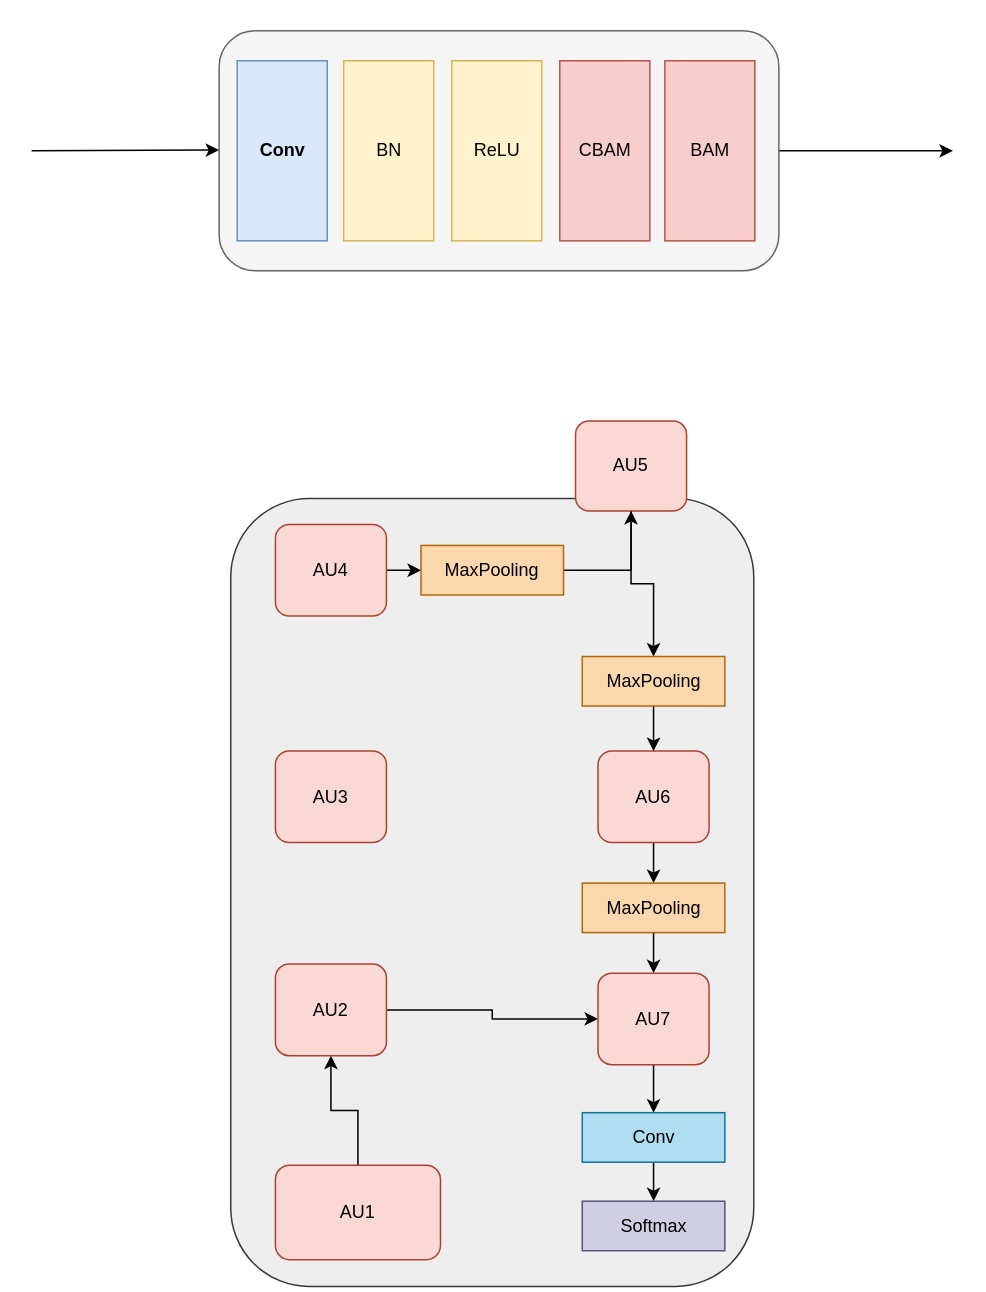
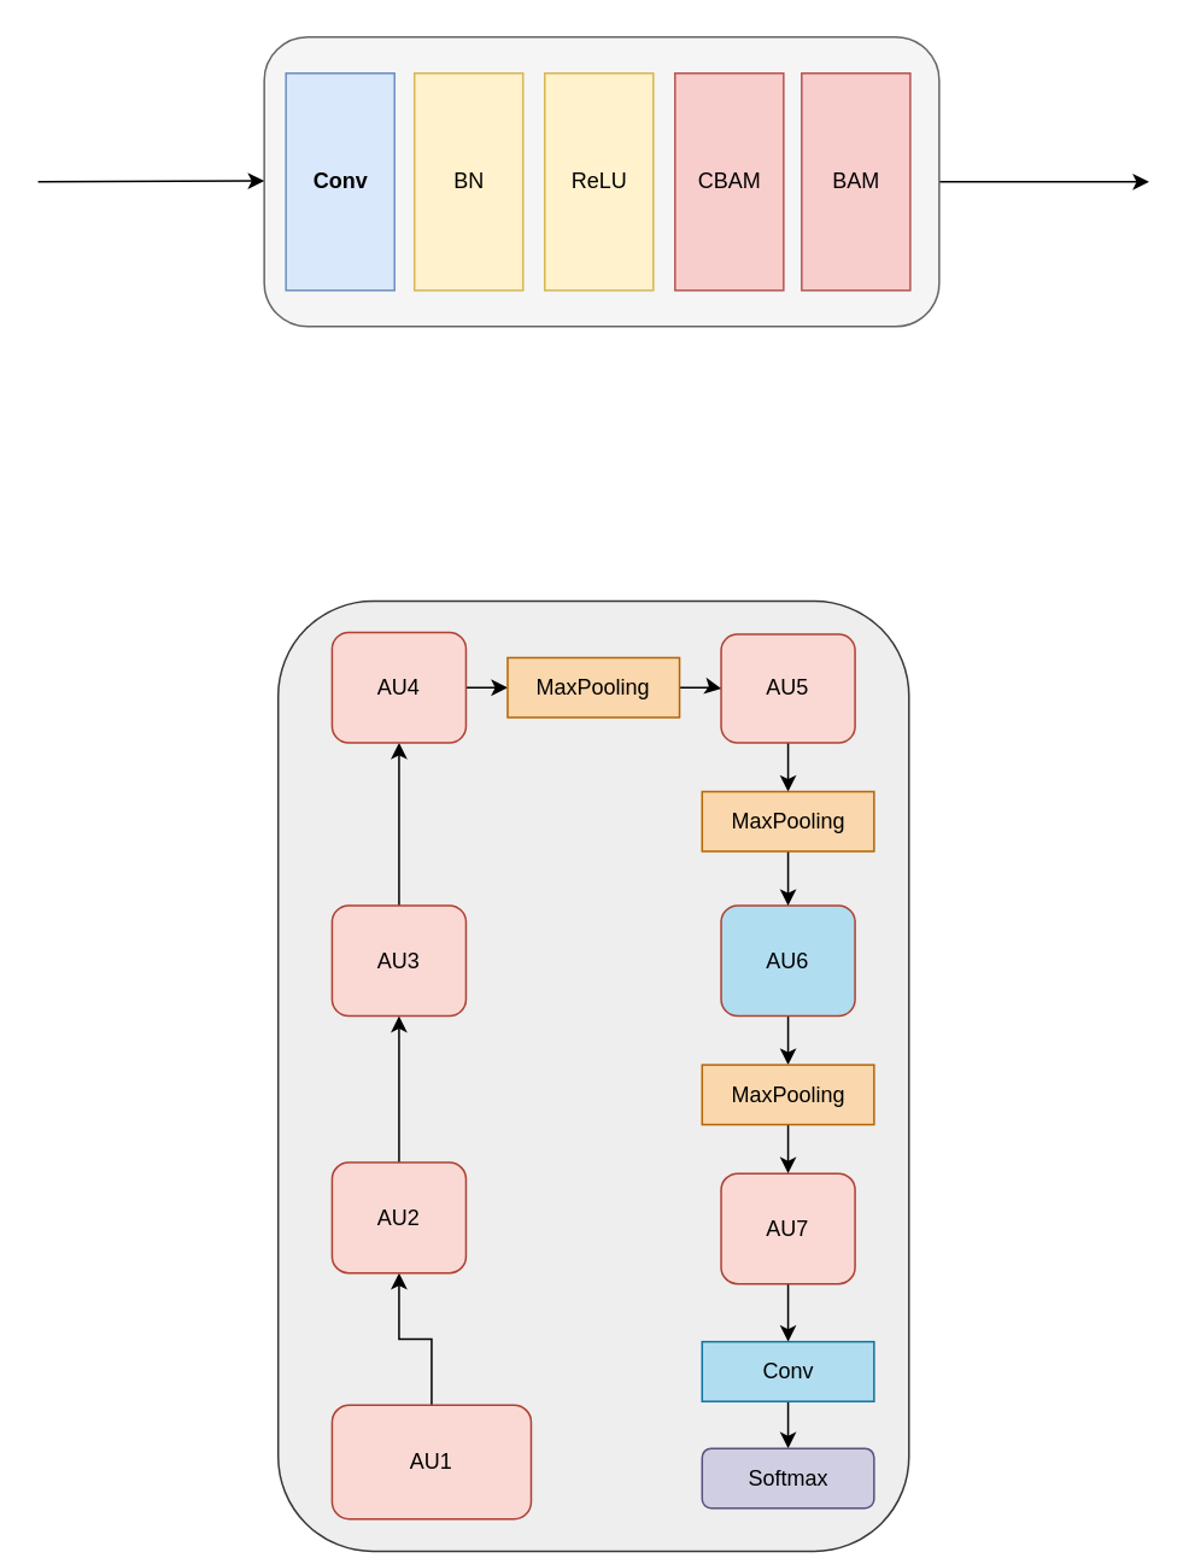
  <mxCell id="0" />
  <mxCell id="1" parent="0" />
  <mxCell id="2" value="" style="rounded=1;whiteSpace=wrap;html=1;rotation=90;fillColor=#eeeeee;strokeColor=#36393d;" vertex="1" parent="1"><mxGeometry x="65" y="420" width="525.01" height="348.56" as="geometry" /></mxCell>
  <mxCell id="3" value="" style="edgeStyle=orthogonalEdgeStyle;rounded=0;orthogonalLoop=1;jettySize=auto;html=1;" edge="1" parent="1" source="4"><mxGeometry relative="1" as="geometry"><mxPoint x="634.51" y="100" as="targetPoint" /></mxGeometry></mxCell>
  <mxCell id="4" value="" style="rounded=1;whiteSpace=wrap;html=1;fillColor=#f5f5f5;fontColor=#333333;strokeColor=#666666;" vertex="1" parent="1"><mxGeometry x="145.51" y="20" width="373" height="160" as="geometry" /></mxCell>
  <mxCell id="5" value="" style="endArrow=classic;html=1;rounded=0;" edge="1" parent="1"><mxGeometry width="50" height="50" relative="1" as="geometry"><mxPoint x="20.51" y="100" as="sourcePoint" /><mxPoint x="145.51" y="99.5" as="targetPoint" /></mxGeometry></mxCell>
  <mxCell id="6" value="Conv" style="rounded=0;whiteSpace=wrap;html=1;rotation=90;flipV=0;flipH=0;horizontal=0;fontStyle=1;fillColor=#dae8fc;strokeColor=#6c8ebf;" vertex="1" parent="1"><mxGeometry x="127.51" y="70" width="120" height="60" as="geometry" /></mxCell>
  <mxCell id="7" value="BN" style="rounded=0;whiteSpace=wrap;html=1;rotation=90;flipV=0;flipH=0;horizontal=0;fillColor=#fff2cc;strokeColor=#d6b656;" vertex="1" parent="1"><mxGeometry x="198.51" y="70" width="120" height="60" as="geometry" /></mxCell>
  <mxCell id="8" value="ReLU" style="rounded=0;whiteSpace=wrap;html=1;rotation=90;flipV=0;flipH=0;horizontal=0;fillColor=#fff2cc;strokeColor=#d6b656;" vertex="1" parent="1"><mxGeometry x="270.51" y="70" width="120" height="60" as="geometry" /></mxCell>
  <mxCell id="9" value="CBAM" style="rounded=0;whiteSpace=wrap;html=1;rotation=90;flipV=0;flipH=0;horizontal=0;fillColor=#f8cecc;strokeColor=#b85450;" vertex="1" parent="1"><mxGeometry x="342.51" y="70" width="120" height="60" as="geometry" /></mxCell>
  <mxCell id="10" value="BAM" style="rounded=0;whiteSpace=wrap;html=1;rotation=90;flipV=0;flipH=0;horizontal=0;fillColor=#f8cecc;strokeColor=#b85450;" vertex="1" parent="1"><mxGeometry x="412.51" y="70" width="120" height="60" as="geometry" /></mxCell>
  <mxCell id="11" value="" style="edgeStyle=orthogonalEdgeStyle;rounded=0;orthogonalLoop=1;jettySize=auto;html=1;" edge="1" parent="1" source="12" target="14"><mxGeometry relative="1" as="geometry" /></mxCell>
  <mxCell id="12" value="AU1" style="rounded=1;whiteSpace=wrap;html=1;fillColor=#fad9d5;strokeColor=#ae4132;" vertex="1" parent="1"><mxGeometry x="183" y="776" width="110" height="63" as="geometry" /></mxCell>
- <mxCell id="13" value="" style="edgeStyle=orthogonalEdgeStyle;rounded=0;orthogonalLoop=1;jettySize=auto;html=1;" edge="1" parent="1" source="14" target="20"><mxGeometry relative="1" as="geometry" /></mxCell>
+ <mxCell id="13" value="" style="edgeStyle=orthogonalEdgeStyle;rounded=0;orthogonalLoop=1;jettySize=auto;html=1;" edge="1" parent="1" source="14" target="16"><mxGeometry relative="1" as="geometry" /></mxCell>
  <mxCell id="14" value="AU2" style="rounded=1;whiteSpace=wrap;html=1;fillColor=#fad9d5;strokeColor=#ae4132;" vertex="1" parent="1"><mxGeometry x="183" y="642" width="74" height="61" as="geometry" /></mxCell>
+ <mxCell id="15" value="" style="edgeStyle=orthogonalEdgeStyle;rounded=0;orthogonalLoop=1;jettySize=auto;html=1;" edge="1" parent="1" source="16" target="18"><mxGeometry relative="1" as="geometry" /></mxCell>
  <mxCell id="16" value="AU3" style="rounded=1;whiteSpace=wrap;html=1;fillColor=#fad9d5;strokeColor=#ae4132;" vertex="1" parent="1"><mxGeometry x="183" y="500" width="74" height="61" as="geometry" /></mxCell>
  <mxCell id="17" value="" style="edgeStyle=orthogonalEdgeStyle;rounded=0;orthogonalLoop=1;jettySize=auto;html=1;" edge="1" parent="1" source="18" target="26"><mxGeometry relative="1" as="geometry" /></mxCell>
  <mxCell id="18" value="AU4" style="rounded=1;whiteSpace=wrap;html=1;fillColor=#fad9d5;strokeColor=#ae4132;" vertex="1" parent="1"><mxGeometry x="183" y="349" width="74" height="61" as="geometry" /></mxCell>
  <mxCell id="19" value="" style="edgeStyle=orthogonalEdgeStyle;rounded=0;orthogonalLoop=1;jettySize=auto;html=1;" edge="1" parent="1" source="20" target="32"><mxGeometry relative="1" as="geometry" /></mxCell>
  <mxCell id="20" value="AU7" style="rounded=1;whiteSpace=wrap;html=1;fillColor=#fad9d5;strokeColor=#ae4132;" vertex="1" parent="1"><mxGeometry x="398" y="648" width="74" height="61" as="geometry" /></mxCell>
  <mxCell id="21" value="" style="edgeStyle=orthogonalEdgeStyle;rounded=0;orthogonalLoop=1;jettySize=auto;html=1;" edge="1" parent="1" source="22" target="30"><mxGeometry relative="1" as="geometry" /></mxCell>
- <mxCell id="22" value="AU6" style="rounded=1;whiteSpace=wrap;html=1;fillColor=#fad9d5;strokeColor=#ae4132;" vertex="1" parent="1"><mxGeometry x="398" y="500" width="74" height="61" as="geometry" /></mxCell>
+ <mxCell id="22" value="AU6" style="rounded=1;whiteSpace=wrap;html=1;fillColor=#b1ddf0;strokeColor=#ae4132;" vertex="1" parent="1"><mxGeometry x="398" y="500" width="74" height="61" as="geometry" /></mxCell>
  <mxCell id="23" value="" style="edgeStyle=orthogonalEdgeStyle;rounded=0;orthogonalLoop=1;jettySize=auto;html=1;" edge="1" parent="1" source="24" target="28"><mxGeometry relative="1" as="geometry" /></mxCell>
- <mxCell id="24" value="AU5" style="rounded=1;whiteSpace=wrap;html=1;fillColor=#fad9d5;strokeColor=#ae4132;" vertex="1" parent="1"><mxGeometry x="383" y="280" width="74" height="60" as="geometry" /></mxCell>
+ <mxCell id="24" value="AU5" style="rounded=1;whiteSpace=wrap;html=1;fillColor=#fad9d5;strokeColor=#ae4132;" vertex="1" parent="1"><mxGeometry x="398" y="350" width="74" height="60" as="geometry" /></mxCell>
  <mxCell id="25" value="" style="edgeStyle=orthogonalEdgeStyle;rounded=0;orthogonalLoop=1;jettySize=auto;html=1;" edge="1" parent="1" source="26" target="24"><mxGeometry relative="1" as="geometry" /></mxCell>
  <mxCell id="26" value="MaxPooling" style="rounded=0;whiteSpace=wrap;html=1;fillColor=#fad7ac;strokeColor=#b46504;" vertex="1" parent="1"><mxGeometry x="280" y="363" width="95" height="33" as="geometry" /></mxCell>
  <mxCell id="27" value="" style="edgeStyle=orthogonalEdgeStyle;rounded=0;orthogonalLoop=1;jettySize=auto;html=1;" edge="1" parent="1" source="28" target="22"><mxGeometry relative="1" as="geometry" /></mxCell>
  <mxCell id="28" value="MaxPooling" style="rounded=0;whiteSpace=wrap;html=1;fillColor=#fad7ac;strokeColor=#b46504;" vertex="1" parent="1"><mxGeometry x="387.5" y="437" width="95" height="33" as="geometry" /></mxCell>
  <mxCell id="29" value="" style="edgeStyle=orthogonalEdgeStyle;rounded=0;orthogonalLoop=1;jettySize=auto;html=1;" edge="1" parent="1" source="30" target="20"><mxGeometry relative="1" as="geometry" /></mxCell>
  <mxCell id="30" value="MaxPooling" style="rounded=0;whiteSpace=wrap;html=1;fillColor=#fad7ac;strokeColor=#b46504;" vertex="1" parent="1"><mxGeometry x="387.5" y="588" width="95" height="33" as="geometry" /></mxCell>
  <mxCell id="31" value="" style="edgeStyle=orthogonalEdgeStyle;rounded=0;orthogonalLoop=1;jettySize=auto;html=1;" edge="1" parent="1" source="32" target="33"><mxGeometry relative="1" as="geometry" /></mxCell>
  <mxCell id="32" value="Conv" style="rounded=0;whiteSpace=wrap;html=1;fillColor=#b1ddf0;strokeColor=#10739e;" vertex="1" parent="1"><mxGeometry x="387.5" y="741" width="95" height="33" as="geometry" /></mxCell>
- <mxCell id="33" value="Softmax" style="rounded=0;whiteSpace=wrap;html=1;fillColor=#d0cee2;strokeColor=#56517e;" vertex="1" parent="1"><mxGeometry x="387.5" y="800" width="95" height="33" as="geometry" /></mxCell>
+ <mxCell id="33" value="Softmax" style="whiteSpace=wrap;html=1;fillColor=#d0cee2;strokeColor=#56517e;rounded=1;" vertex="1" parent="1"><mxGeometry x="387.5" y="800" width="95" height="33" as="geometry" /></mxCell>
